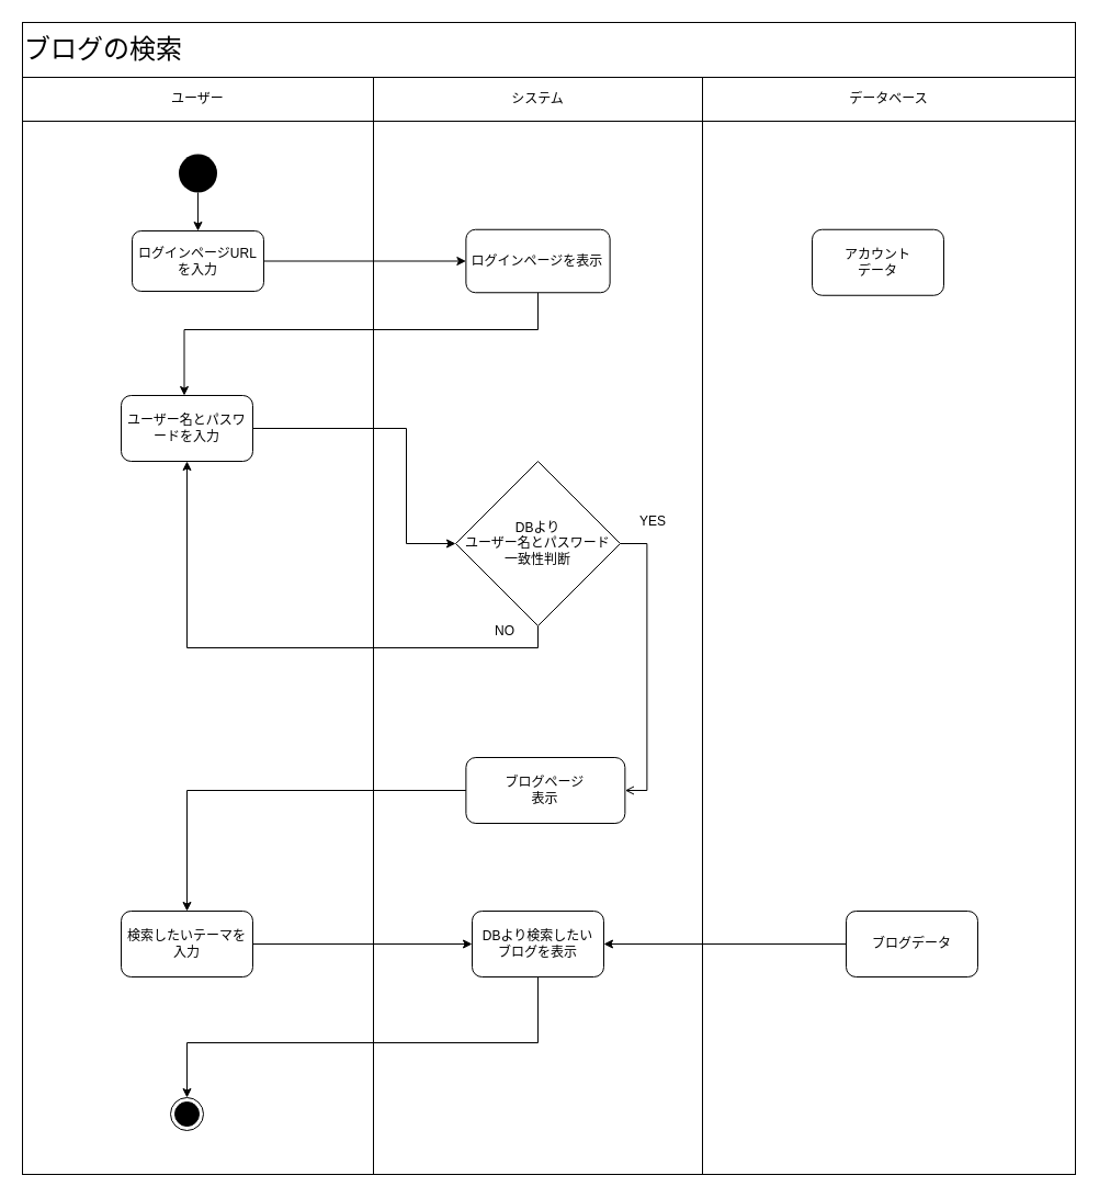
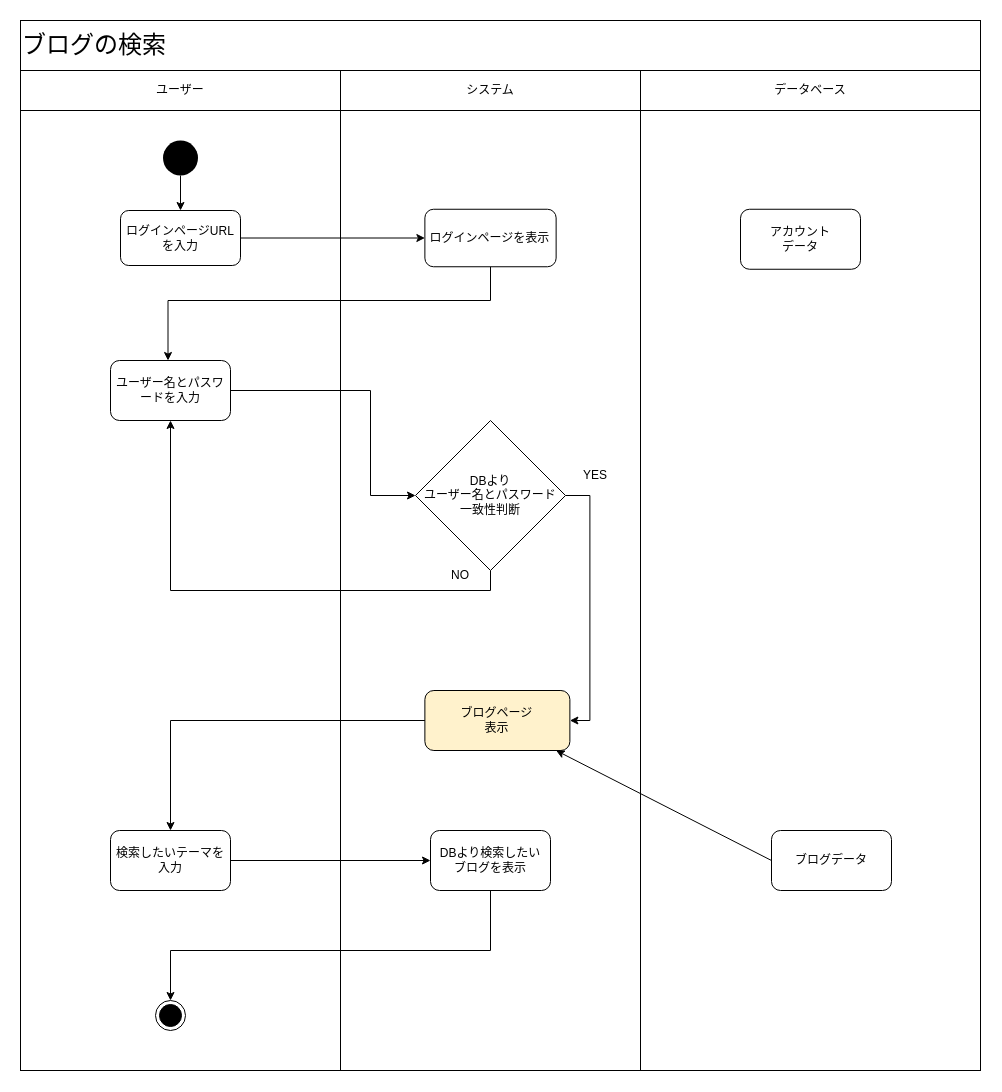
  <mxCell id="0" />
  <mxCell id="1" parent="0" />
  <mxCell id="2" value="" style="rounded=0;whiteSpace=wrap;html=1;direction=south;" vertex="1" parent="1"><mxGeometry x="340" y="110" width="300" height="960" as="geometry" /></mxCell>
  <mxCell id="3" value="" style="rounded=0;whiteSpace=wrap;html=1;direction=south;" vertex="1" parent="1"><mxGeometry x="20" y="110" width="320" height="960" as="geometry" /></mxCell>
  <mxCell id="4" value="" style="rounded=0;whiteSpace=wrap;html=1;direction=south;" vertex="1" parent="1"><mxGeometry x="640" y="110" width="340" height="960" as="geometry" /></mxCell>
  <mxCell id="5" value="ユーザー" style="rounded=0;whiteSpace=wrap;html=1;direction=south;" vertex="1" parent="1"><mxGeometry x="20" y="70" width="320" height="40" as="geometry" /></mxCell>
  <mxCell id="6" value="システム" style="rounded=0;whiteSpace=wrap;html=1;" vertex="1" parent="1"><mxGeometry x="340" y="70" width="300" height="40" as="geometry" /></mxCell>
  <mxCell id="7" value="データベース" style="rounded=0;whiteSpace=wrap;html=1;" vertex="1" parent="1"><mxGeometry x="640" y="70" width="340" height="40" as="geometry" /></mxCell>
  <mxCell id="8" value="" style="edgeStyle=orthogonalEdgeStyle;rounded=0;orthogonalLoop=1;jettySize=auto;html=1;" edge="1" parent="1" source="9" target="11"><mxGeometry relative="1" as="geometry" /></mxCell>
  <mxCell id="9" value="" style="ellipse;fillColor=#000000;strokeColor=none;" vertex="1" parent="1"><mxGeometry x="162.5" y="140" width="35" height="35" as="geometry" /></mxCell>
  <mxCell id="10" style="edgeStyle=orthogonalEdgeStyle;rounded=0;orthogonalLoop=1;jettySize=auto;html=1;entryX=0;entryY=0.5;entryDx=0;entryDy=0;" edge="1" parent="1" source="11" target="14"><mxGeometry relative="1" as="geometry" /></mxCell>
  <mxCell id="11" value="ログインページURLを入力" style="rounded=1;whiteSpace=wrap;html=1;" vertex="1" parent="1"><mxGeometry x="120" y="210" width="120" height="55" as="geometry" /></mxCell>
  <mxCell id="12" style="edgeStyle=orthogonalEdgeStyle;rounded=0;orthogonalLoop=1;jettySize=auto;html=1;entryX=0.5;entryY=0;entryDx=0;entryDy=0;exitX=0.5;exitY=1;exitDx=0;exitDy=0;" edge="1" parent="1" source="14"><mxGeometry relative="1" as="geometry"><Array as="points"><mxPoint x="490" y="300" /><mxPoint x="168" y="300" /></Array><mxPoint x="167.5" y="360" as="targetPoint" /></mxGeometry></mxCell>
  <mxCell id="13" value="ユーザー名とパスワードを入力" style="rounded=1;whiteSpace=wrap;html=1;" vertex="1" parent="1"><mxGeometry x="110" y="360" width="120" height="60" as="geometry" /></mxCell>
  <mxCell id="14" value="ログインページを表示" style="rounded=1;whiteSpace=wrap;html=1;" vertex="1" parent="1"><mxGeometry x="424.38" y="208.75" width="131.25" height="57.5" as="geometry" /></mxCell>
  <mxCell id="15" style="edgeStyle=orthogonalEdgeStyle;rounded=0;orthogonalLoop=1;jettySize=auto;html=1;entryX=0;entryY=0.5;entryDx=0;entryDy=0;exitX=1;exitY=0.5;exitDx=0;exitDy=0;" edge="1" parent="1" source="13" target="23"><mxGeometry relative="1" as="geometry"><mxPoint x="295" y="530" as="sourcePoint" /><mxPoint x="418.75" y="530" as="targetPoint" /><Array as="points"><mxPoint x="370" y="390" /><mxPoint x="370" y="495" /></Array></mxGeometry></mxCell>
- <mxCell id="16" style="edgeStyle=orthogonalEdgeStyle;rounded=0;orthogonalLoop=1;jettySize=auto;html=1;entryX=1;entryY=0.5;entryDx=0;entryDy=0;exitX=1;exitY=0.5;exitDx=0;exitDy=0;endArrow=open;" edge="1" parent="1" source="23" target="24"><mxGeometry relative="1" as="geometry"><mxPoint x="865" y="520" as="targetPoint" /></mxGeometry></mxCell>
+ <mxCell id="16" style="edgeStyle=orthogonalEdgeStyle;rounded=0;orthogonalLoop=1;jettySize=auto;html=1;entryX=1;entryY=0.5;entryDx=0;entryDy=0;exitX=1;exitY=0.5;exitDx=0;exitDy=0;" edge="1" parent="1" source="23" target="24"><mxGeometry relative="1" as="geometry"><mxPoint x="865" y="520" as="targetPoint" /></mxGeometry></mxCell>
  <mxCell id="17" style="edgeStyle=orthogonalEdgeStyle;rounded=0;orthogonalLoop=1;jettySize=auto;html=1;exitX=0.5;exitY=1;exitDx=0;exitDy=0;" edge="1" parent="1" source="24"><mxGeometry relative="1" as="geometry"><mxPoint x="170" y="830" as="targetPoint" /><Array as="points"><mxPoint x="468" y="750" /><mxPoint x="468" y="720" /><mxPoint x="170" y="720" /></Array><mxPoint x="510" y="820" as="sourcePoint" /></mxGeometry></mxCell>
  <mxCell id="18" value="" style="edgeStyle=orthogonalEdgeStyle;rounded=0;orthogonalLoop=1;jettySize=auto;html=1;startArrow=none;exitX=0;exitY=0.5;exitDx=0;exitDy=0;entryX=0;entryY=0.5;entryDx=0;entryDy=0;" edge="1" parent="1"><mxGeometry relative="1" as="geometry"><mxPoint x="445" y="755" as="targetPoint" /><mxPoint x="445" y="755" as="sourcePoint" /></mxGeometry></mxCell>
  <mxCell id="19" value="NO" style="text;html=1;strokeColor=none;fillColor=none;align=center;verticalAlign=middle;whiteSpace=wrap;rounded=0;" vertex="1" parent="1"><mxGeometry x="430" y="560" width="60" height="30" as="geometry" /></mxCell>
  <mxCell id="20" value="YES" style="text;html=1;strokeColor=none;fillColor=none;align=center;verticalAlign=middle;whiteSpace=wrap;rounded=0;" vertex="1" parent="1"><mxGeometry x="565" y="460" width="60" height="30" as="geometry" /></mxCell>
  <mxCell id="21" value="" style="ellipse;html=1;shape=endState;fillColor=#000000;strokeColor=#000000;" vertex="1" parent="1"><mxGeometry x="155" y="1000" width="30" height="30" as="geometry" /></mxCell>
  <mxCell id="22" value="" style="edgeStyle=orthogonalEdgeStyle;rounded=0;orthogonalLoop=1;jettySize=auto;html=1;entryX=0.5;entryY=1;entryDx=0;entryDy=0;exitX=0.5;exitY=1;exitDx=0;exitDy=0;" edge="1" parent="1" source="23" target="13"><mxGeometry relative="1" as="geometry" /></mxCell>
  <mxCell id="23" value="DBより&lt;br&gt;ユーザー名とパスワード&lt;br&gt;一致性判断" style="rhombus;whiteSpace=wrap;html=1;" vertex="1" parent="1"><mxGeometry x="415" y="420" width="150" height="150" as="geometry" /></mxCell>
- <mxCell id="24" value="ブログページ&lt;br&gt;表示" style="rounded=1;whiteSpace=wrap;html=1;" vertex="1" parent="1"><mxGeometry x="424.38" y="690" width="145" height="60" as="geometry" /></mxCell>
+ <mxCell id="24" value="ブログページ&lt;br&gt;表示" style="rounded=1;whiteSpace=wrap;html=1;fillColor=#fff2cc;" vertex="1" parent="1"><mxGeometry x="424.38" y="690" width="145" height="60" as="geometry" /></mxCell>
  <mxCell id="25" value="&lt;font style=&quot;font-size: 24px;&quot;&gt;ブログの検索&lt;/font&gt;" style="rounded=0;whiteSpace=wrap;html=1;align=left;" vertex="1" parent="1"><mxGeometry x="20" y="20" width="960" height="50" as="geometry" /></mxCell>
  <mxCell id="26" value="アカウント&lt;br&gt;データ" style="rounded=1;whiteSpace=wrap;html=1;shadow=0;" vertex="1" parent="1"><mxGeometry x="740" y="208.75" width="120" height="60" as="geometry" /></mxCell>
  <mxCell id="27" value="検索したいテーマを&lt;br&gt;入力" style="rounded=1;whiteSpace=wrap;html=1;" vertex="1" parent="1"><mxGeometry x="110" y="830" width="120" height="60" as="geometry" /></mxCell>
  <mxCell id="28" value="DBより検索したい&lt;br&gt;ブログを表示" style="rounded=1;whiteSpace=wrap;html=1;" vertex="1" parent="1"><mxGeometry x="430" y="830" width="120" height="60" as="geometry" /></mxCell>
  <mxCell id="29" value="" style="endArrow=classic;html=1;rounded=0;exitX=1;exitY=0.5;exitDx=0;exitDy=0;entryX=0;entryY=0.5;entryDx=0;entryDy=0;" edge="1" parent="1" source="27" target="28"><mxGeometry width="50" height="50" relative="1" as="geometry"><mxPoint x="460" y="810" as="sourcePoint" /><mxPoint x="510" y="760" as="targetPoint" /></mxGeometry></mxCell>
  <mxCell id="30" value="" style="endArrow=classic;html=1;rounded=0;entryX=0.5;entryY=0;entryDx=0;entryDy=0;exitX=0.5;exitY=1;exitDx=0;exitDy=0;" edge="1" parent="1" source="28" target="21"><mxGeometry width="50" height="50" relative="1" as="geometry"><mxPoint x="460" y="810" as="sourcePoint" /><mxPoint x="510" y="760" as="targetPoint" /><Array as="points"><mxPoint x="490" y="950" /><mxPoint x="170" y="950" /></Array></mxGeometry></mxCell>
  <mxCell id="31" value="ブログデータ" style="rounded=1;whiteSpace=wrap;html=1;" vertex="1" parent="1"><mxGeometry x="771" y="830" width="120" height="60" as="geometry" /></mxCell>
- <mxCell id="32" value="" style="endArrow=classic;html=1;rounded=0;exitX=0;exitY=0.5;exitDx=0;exitDy=0;entryX=1;entryY=0.5;entryDx=0;entryDy=0;" edge="1" parent="1" source="31" target="28"><mxGeometry width="50" height="50" relative="1" as="geometry"><mxPoint x="460" y="700" as="sourcePoint" /><mxPoint x="510" y="650" as="targetPoint" /></mxGeometry></mxCell>
+ <mxCell id="32" value="" style="endArrow=classic;html=1;rounded=0;exitX=0;exitY=0.5;exitDx=0;exitDy=0;" edge="1" parent="1" source="31" target="24"><mxGeometry width="50" height="50" relative="1" as="geometry"><mxPoint x="460" y="700" as="sourcePoint" /><mxPoint x="510" y="650" as="targetPoint" /></mxGeometry></mxCell>
